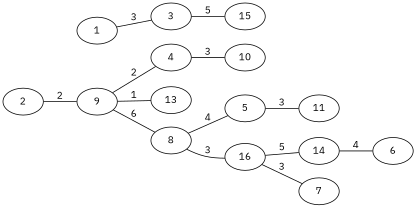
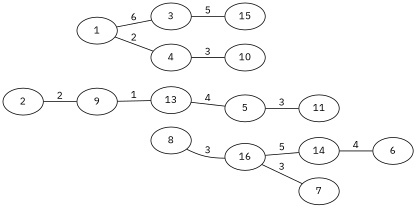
  graph {
    fontname="IBM Plex Sans"
    rankdir=LR
    node [fontname="IBM Plex Sans"]
    edge [fontname="IBM Plex Sans"]
    1
    4
    3
    10
    15
    2
    9
    13
    8
    n10 [label=16]
    5
    7
    14
    11
    6
-   9 -- 4 [label=2]
-   1 -- 3 [label=3]
+   1 -- 4 [label=2]
+   1 -- 3 [label=6]
    4 -- 10 [label=3]
    3 -- 15 [label=5]
    2 -- 9 [label=2]
    9 -- 13 [label=1]
-   9 -- 8 [label=6]
    8 -- n10 [label=3]
-   8 -- 5 [label=4]
+   13 -- 5 [label=4]
    n10 -- 7 [label=3]
    n10 -- 14 [label=5]
    5 -- 11 [label=3]
    14 -- 6 [label=4]
  }
